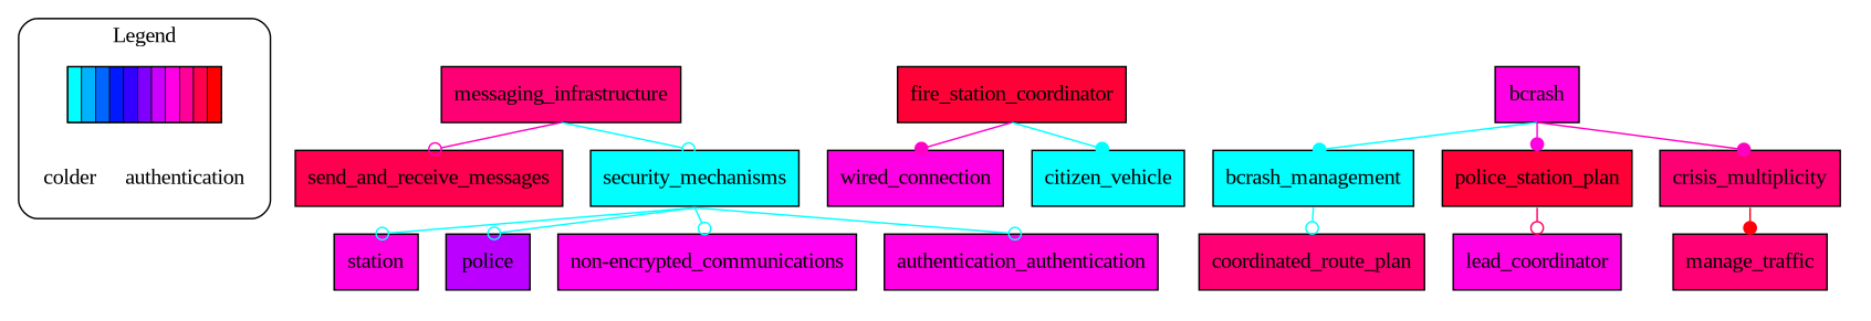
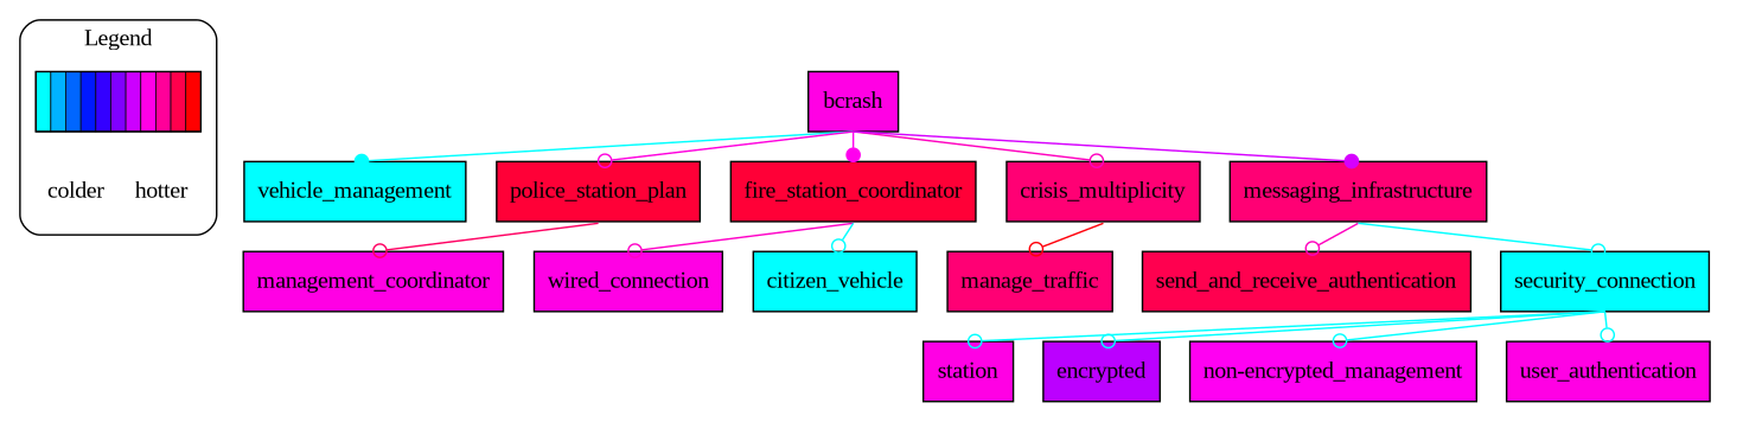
  digraph {
    clusterrank=local
    fontname="Liberation Serif"
    rankdir=TB
    splines=line
    node [fillcolor="0.851 1.0 1.0" fontname="Liberation Serif" shape=rectangle style=filled]
    edge [fontname="Liberation Serif" headport=n tailport=s arrowhead=odot color="0.500 1.0 1.0" dir=forward]
    n1 [fillcolor="0.5 1.0 1.0: 0.55 1.0 1.0: 0.6 1.0 1.0: 0.65 1.0 1.0: 0.7 1.0 1.0: 0.75 1.0 1.0: 0.8 1.0 1.0: 0.85 1.0 1.0: 0.9 1.0 1.0: 0.95 1.0 1.0: 1.0 1.0 1.0" label="                      " style=striped]
-   n2 [label="colder     authentication" shape=plaintext fillcolor="" style=""]
+   n2 [label="colder     hotter" shape=plaintext fillcolor="" style=""]
    n3 [label=bcrash]
-   n4 [fillcolor="0.500 1.0 1.0" label=bcrash_management]
+   n4 [fillcolor="0.500 1.0 1.0" label=vehicle_management]
    n5 [fillcolor="0.964 1.0 1.0" label=police_station_plan]
    n6 [fillcolor="0.964 1.0 1.0" label=fire_station_coordinator]
    n7 [fillcolor="0.924 1.0 1.0" label=crisis_multiplicity]
    n8 [fillcolor="0.924 1.0 1.0" label=messaging_infrastructure]
-   n9 [fillcolor="0.924 1.0 1.0" label=coordinated_route_plan]
-   n10 [label=lead_coordinator]
+   n10 [label=management_coordinator]
    n11 [label=wired_connection]
    n12 [fillcolor="0.500 1.0 1.0" label=citizen_vehicle]
    n13 [fillcolor="0.924 1.0 1.0" label=manage_traffic]
-   n14 [fillcolor="0.948 1.0 1.0" label=send_and_receive_messages]
-   n15 [fillcolor="0.500 1.0 1.0" label=security_mechanisms]
+   n14 [fillcolor="0.948 1.0 1.0" label=send_and_receive_authentication]
+   n15 [fillcolor="0.500 1.0 1.0" label=security_connection]
    n16 [label=station]
-   n17 [fillcolor="0.789 1.0 1.0" label=police]
-   n18 [fillcolor="0.842 1.0 1.0" label="non-encrypted_communications"]
-   n19 [label=authentication_authentication]
+   n17 [fillcolor="0.789 1.0 1.0" label=encrypted]
+   n18 [fillcolor="0.842 1.0 1.0" label="non-encrypted_management"]
+   n19 [label=user_authentication]
    subgraph cluster_1 {
      color=black
      label=Legend
      minlen=0.01
      ranksep=0.01
      style=rounded
      n1
      n2
    }
    subgraph cluster_2 {
      color=white
      n3
      n4
      n5
      n6
      n7
      n8
-     n9
      n10
      n11
      n12
      n13
      n14
      n15
      n16
      n17
      n18
      n19
    }
    n1 -> n2 [style=invis arrowhead="" color="" dir=""]
    n3 -> n4 [arrowhead=dot]
-   n3 -> n5 [arrowhead=dot color="0.855 1.0 1.0"]
-   n3 -> n7 [arrowhead=dot color="0.875 1.0 1.0"]
-   n4 -> n9
+   n3 -> n5 [color="0.855 1.0 1.0"]
+   n3 -> n6 [arrowhead=dot color="0.845 1.0 1.0"]
+   n3 -> n7 [color="0.875 1.0 1.0"]
+   n3 -> n8 [arrowhead=dot color="0.806 1.0 1.0"]
    n5 -> n10 [color="0.936 1.0 1.0"]
-   n6 -> n11 [arrowhead=dot color="0.870 1.0 1.0"]
-   n6 -> n12 [arrowhead=dot]
-   n7 -> n13 [arrowhead=dot color="0.993 1.0 1.0"]
+   n6 -> n11 [color="0.870 1.0 1.0"]
+   n6 -> n12
+   n7 -> n13 [color="0.993 1.0 1.0"]
    n8 -> n14 [color="0.876 1.0 1.0"]
    n8 -> n15
    n15 -> n16
    n15 -> n17
    n15 -> n18
    n15 -> n19
  }
